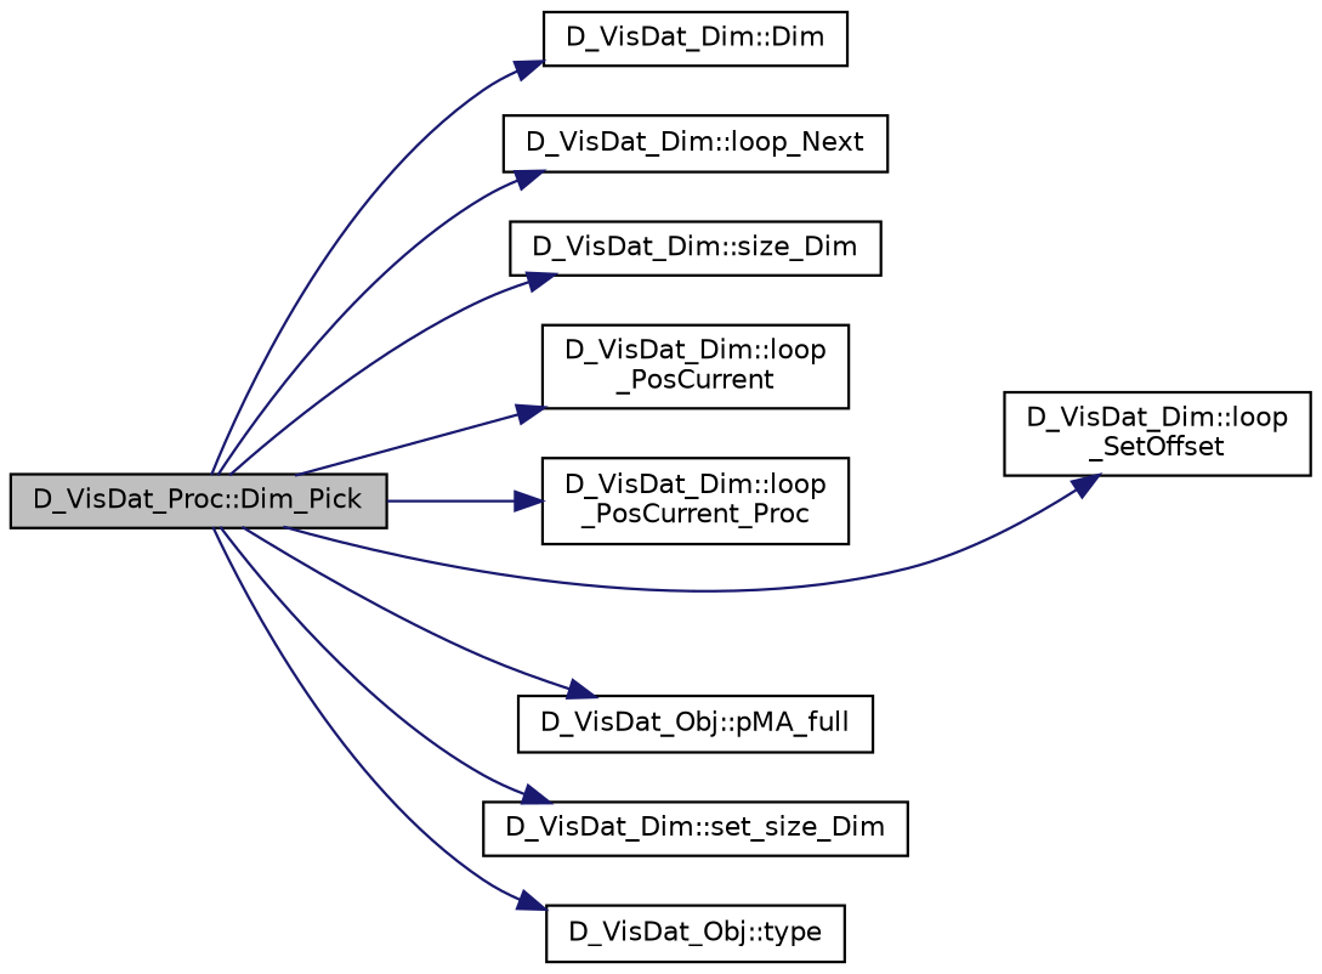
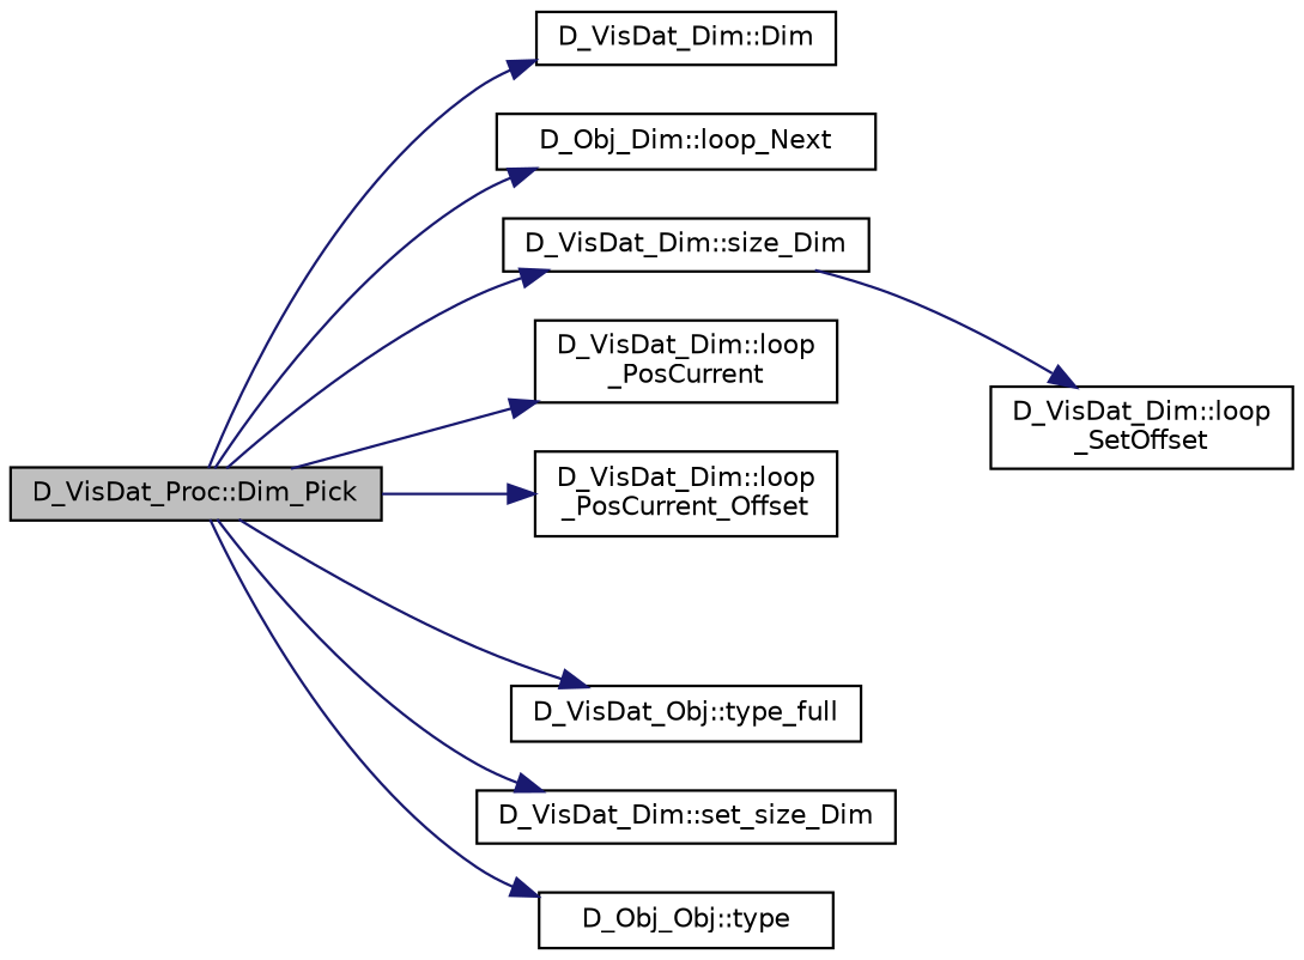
  digraph {
    fontname="DejaVu Sans"
    rankdir=LR
    node [color=black fillcolor=white fontname="DejaVu Sans" fontsize=10 shape=record style=filled]
    edge [color=midnightblue fontname="DejaVu Sans" fontsize=10 labelfontname=Helvetica labelfontsize=10 style=solid]
    n1 [fillcolor=grey75 fontcolor=black height=0.2 label="D_VisDat_Proc::Dim_Pick" width=0.4]
    n2 [height=0.2 label="D_VisDat_Dim::Dim" width=0.4]
-   n3 [height=0.2 label="D_VisDat_Dim::loop_Next" width=0.4]
+   n3 [height=0.2 label="D_Obj_Dim::loop_Next" width=0.4]
    n4 [height=0.2 label="D_VisDat_Dim::size_Dim" width=0.4]
    n5 [height=0.2 label="D_VisDat_Dim::loop\l_PosCurrent" width=0.4]
-   n6 [height=0.2 label="D_VisDat_Dim::loop\l_PosCurrent_Proc" width=0.4]
+   n6 [height=0.2 label="D_VisDat_Dim::loop\l_PosCurrent_Offset" width=0.4]
    n7 [height=0.2 label="D_VisDat_Dim::loop\l_SetOffset" width=0.4]
-   n8 [height=0.2 label="D_VisDat_Obj::pMA_full" width=0.4]
+   n8 [height=0.2 label="D_VisDat_Obj::type_full" width=0.4]
    n9 [height=0.2 label="D_VisDat_Dim::set_size_Dim" width=0.4]
-   n10 [height=0.2 label="D_VisDat_Obj::type" width=0.4]
+   n10 [height=0.2 label="D_Obj_Obj::type" width=0.4]
    n1 -> n2
    n1 -> n3
    n1 -> n4
    n1 -> n5
    n1 -> n6
-   n1 -> n7
+   n4 -> n7
    n1 -> n8
    n1 -> n9
    n1 -> n10
  }
